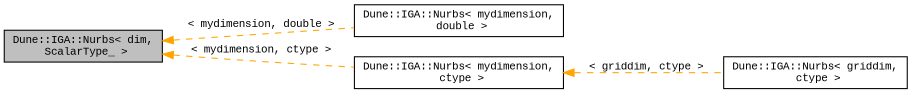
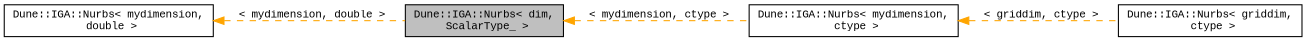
  digraph {
    fontname="Liberation Mono"
    rankdir=LR
    node [color=black fillcolor=white fontname="Liberation Mono" fontsize=10 shape=record style=filled]
    edge [color=orange dir=back fontname="Liberation Mono" fontsize=10 labelfontname=Helvetica labelfontsize=10 style=dashed]
    n1 [fillcolor=grey75 fontcolor=black height=0.2 label="Dune::IGA::Nurbs\< dim,\l ScalarType_ \>" width=0.4]
    n2 [height=0.2 label="Dune::IGA::Nurbs\< mydimension,\l double \>" width=0.4]
    n3 [height=0.2 label="Dune::IGA::Nurbs\< mydimension,\l ctype \>" width=0.4]
    n4 [height=0.2 label="Dune::IGA::Nurbs\< griddim,\l ctype \>" width=0.4]
-   n1 -> n2 [label=" \< mydimension, double \>"]
+   n2 -> n1 [label=" \< mydimension, double \>"]
    n1 -> n3 [label=" \< mydimension, ctype \>"]
    n3 -> n4 [label=" \< griddim, ctype \>"]
  }
